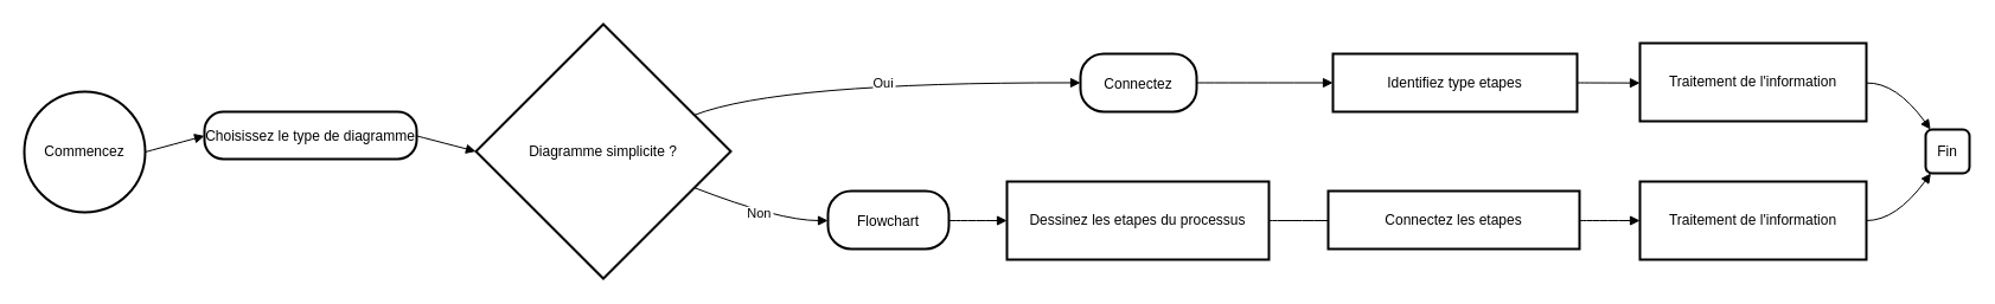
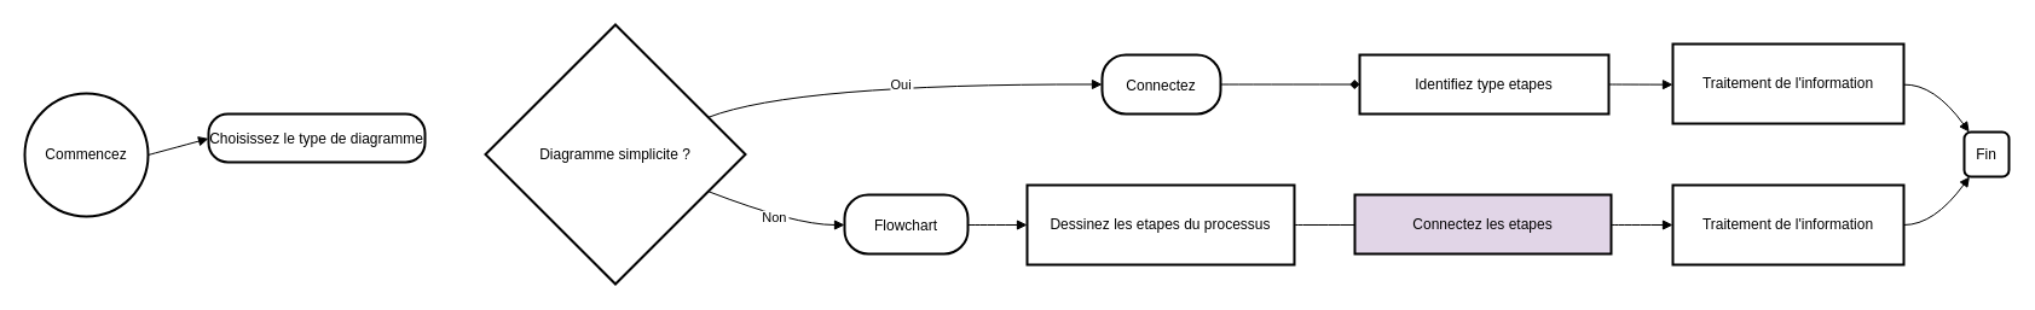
  <mxCell id="0" />
  <mxCell id="1" parent="0" />
  <mxCell id="2" value="Commencez" style="ellipse;aspect=fixed;strokeWidth=2;whiteSpace=wrap;" vertex="1" parent="1"><mxGeometry x="20" y="77" width="102" height="102" as="geometry" /></mxCell>
  <mxCell id="3" value="Choisissez le type de diagramme" style="rounded=1;arcSize=40;strokeWidth=2" vertex="1" parent="1"><mxGeometry x="172" y="94" width="179" height="40" as="geometry" /></mxCell>
  <mxCell id="4" value="Diagramme simplicite ?" style="rhombus;strokeWidth=2;whiteSpace=wrap;" vertex="1" parent="1"><mxGeometry x="401" y="20" width="215" height="215" as="geometry" /></mxCell>
  <mxCell id="5" value="Connectez" style="rounded=1;arcSize=40;strokeWidth=2" vertex="1" parent="1"><mxGeometry x="911" y="45" width="98" height="49" as="geometry" /></mxCell>
  <mxCell id="6" value="Flowchart" style="rounded=1;arcSize=40;strokeWidth=2" vertex="1" parent="1"><mxGeometry x="698" y="161" width="102" height="49" as="geometry" /></mxCell>
  <mxCell id="7" value="Identifiez type etapes" style="whiteSpace=wrap;strokeWidth=2;" vertex="1" parent="1"><mxGeometry x="1124" y="45" width="206" height="49" as="geometry" /></mxCell>
  <mxCell id="8" value="Traitement de l'information" style="whiteSpace=wrap;strokeWidth=2;" vertex="1" parent="1"><mxGeometry x="1383" y="36" width="191" height="66" as="geometry" /></mxCell>
  <mxCell id="9" value="Fin" style="aspect=fixed;strokeWidth=2;whiteSpace=wrap;rounded=1;" vertex="1" parent="1"><mxGeometry x="1624" y="109" width="37" height="37" as="geometry" /></mxCell>
  <mxCell id="10" value="Dessinez les etapes du processus" style="whiteSpace=wrap;strokeWidth=2;" vertex="1" parent="1"><mxGeometry x="849" y="153" width="221" height="66" as="geometry" /></mxCell>
- <mxCell id="11" value="Connectez les etapes" style="whiteSpace=wrap;strokeWidth=2;" vertex="1" parent="1"><mxGeometry x="1120" y="161" width="212" height="49" as="geometry" /></mxCell>
+ <mxCell id="11" value="Connectez les etapes" style="whiteSpace=wrap;strokeWidth=2;fillColor=#e1d5e7;" vertex="1" parent="1"><mxGeometry x="1120" y="161" width="212" height="49" as="geometry" /></mxCell>
  <mxCell id="12" value="Traitement de l'information" style="whiteSpace=wrap;strokeWidth=2;" vertex="1" parent="1"><mxGeometry x="1383" y="153" width="191" height="66" as="geometry" /></mxCell>
  <mxCell id="13" value="" style="curved=1;startArrow=none;endArrow=block;exitX=1;exitY=0.5;entryX=0;entryY=0.51;" edge="1" parent="1" source="2" target="3"><mxGeometry relative="1" as="geometry"><Array as="points" /></mxGeometry></mxCell>
- <mxCell id="14" value="" style="curved=1;startArrow=none;endArrow=block;exitX=1;exitY=0.51;entryX=0;entryY=0.5;" edge="1" parent="1" source="3" target="4"><mxGeometry relative="1" as="geometry"><Array as="points" /></mxGeometry></mxCell>
  <mxCell id="15" value="Oui" style="curved=1;startArrow=none;endArrow=block;exitX=1;exitY=0.3;entryX=0;entryY=0.5;" edge="1" parent="1" source="4" target="5"><mxGeometry relative="1" as="geometry"><Array as="points"><mxPoint x="657" y="69" /></Array></mxGeometry></mxCell>
  <mxCell id="16" value="Non" style="curved=1;startArrow=none;endArrow=block;exitX=1;exitY=0.7;entryX=0;entryY=0.51;" edge="1" parent="1" source="4" target="6"><mxGeometry relative="1" as="geometry"><Array as="points"><mxPoint x="657" y="186" /></Array></mxGeometry></mxCell>
- <mxCell id="17" value="" style="curved=1;startArrow=none;endArrow=block;exitX=1;exitY=0.5;entryX=0;entryY=0.5;" edge="1" parent="1" source="5" target="7"><mxGeometry relative="1" as="geometry"><Array as="points" /></mxGeometry></mxCell>
+ <mxCell id="17" value="" style="curved=1;startArrow=none;endArrow=diamond;exitX=1;exitY=0.5;entryX=0;entryY=0.5;" edge="1" parent="1" source="5" target="7"><mxGeometry relative="1" as="geometry"><Array as="points" /></mxGeometry></mxCell>
  <mxCell id="18" value="" style="curved=1;startArrow=none;endArrow=block;exitX=1;exitY=0.5;entryX=0;entryY=0.51;" edge="1" parent="1" source="7" target="8"><mxGeometry relative="1" as="geometry"><Array as="points" /></mxGeometry></mxCell>
  <mxCell id="19" value="" style="curved=1;startArrow=none;endArrow=block;exitX=1;exitY=0.51;entryX=0.12;entryY=0.01;" edge="1" parent="1" source="8" target="9"><mxGeometry relative="1" as="geometry"><Array as="points"><mxPoint x="1599" y="69" /></Array></mxGeometry></mxCell>
  <mxCell id="20" value="" style="curved=1;startArrow=none;endArrow=block;exitX=0.99;exitY=0.51;entryX=0;entryY=0.5;" edge="1" parent="1" source="6" target="10"><mxGeometry relative="1" as="geometry"><Array as="points" /></mxGeometry></mxCell>
  <mxCell id="21" value="" style="curved=1;startArrow=none;endArrow=none;exitX=1;exitY=0.5;entryX=0;entryY=0.51;" edge="1" parent="1" source="10" target="11"><mxGeometry relative="1" as="geometry"><Array as="points" /></mxGeometry></mxCell>
  <mxCell id="22" value="" style="curved=1;startArrow=none;endArrow=block;exitX=1;exitY=0.51;entryX=0;entryY=0.5;" edge="1" parent="1" source="11" target="12"><mxGeometry relative="1" as="geometry"><Array as="points" /></mxGeometry></mxCell>
  <mxCell id="23" value="" style="curved=1;startArrow=none;endArrow=block;exitX=1;exitY=0.5;entryX=0.12;entryY=1;" edge="1" parent="1" source="12" target="9"><mxGeometry relative="1" as="geometry"><Array as="points"><mxPoint x="1599" y="186" /></Array></mxGeometry></mxCell>
